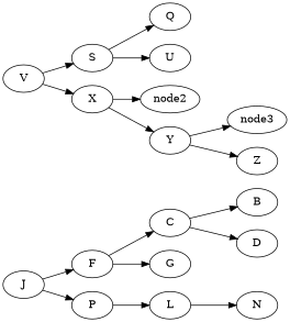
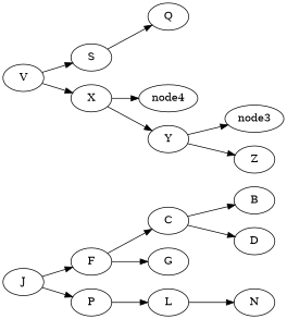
  digraph {
    rankdir=LR
    J
    F
    P
    C
    G
    L
    B
    D
    N
    V
    S
    X
    Q
-   U
-   node2
+   node2 [label=node4]
    Y
    node3
    Z
    J -> F
    J -> P
    F -> C
    F -> G
    P -> L
    C -> B
    C -> D
    L -> N
    V -> S
    V -> X
    S -> Q
-   S -> U
    X -> node2
    X -> Y
    Y -> node3
    Y -> Z
  }
